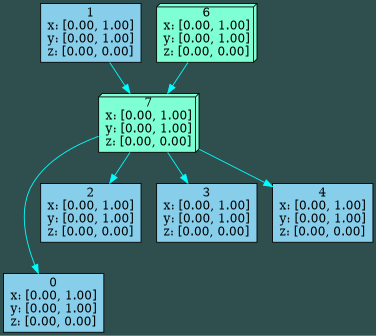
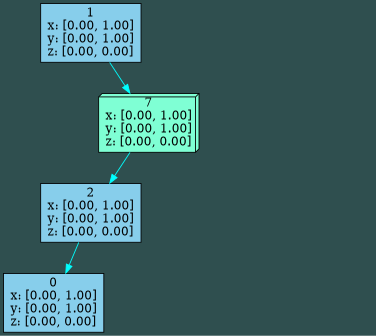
  digraph {
    bgcolor=darkslategray
    node [fillcolor=skyblue shape=box style=filled]
    edge [color=aqua]
    n1 [label="0\nx: [0.00, 1.00]\ny: [0.00, 1.00]\nz: [0.00, 0.00]\n"]
    n2 [label="1\nx: [0.00, 1.00]\ny: [0.00, 1.00]\nz: [0.00, 0.00]\n"]
    n3 [fillcolor=aquamarine label="7\nx: [0.00, 1.00]\ny: [0.00, 1.00]\nz: [0.00, 0.00]\n" shape=box3d]
    n4 [label="2\nx: [0.00, 1.00]\ny: [0.00, 1.00]\nz: [0.00, 0.00]\n"]
-   n5 [label="3\nx: [0.00, 1.00]\ny: [0.00, 1.00]\nz: [0.00, 0.00]\n"]
-   n6 [label="4\nx: [0.00, 1.00]\ny: [0.00, 1.00]\nz: [0.00, 0.00]\n"]
-   n7 [fillcolor=aquamarine label="6\nx: [0.00, 1.00]\ny: [0.00, 1.00]\nz: [0.00, 0.00]\n" shape=box3d]
    n2 -> n3
-   n3 -> n1
+   n4 -> n1
    n3 -> n4
-   n3 -> n5
-   n3 -> n6
-   n7 -> n3
  }
